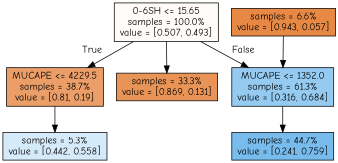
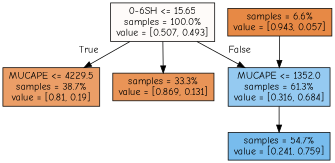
  digraph {
    fontname="Comic Neue"
    node [color=black fontname="Comic Neue" shape=box style=filled]
    edge [fontname="Comic Neue"]
    n1 [fillcolor="#fefbf9" label="0-6SH <= 15.65\nsamples = 100.0%\nvalue = [0.507, 0.493]"]
    n2 [fillcolor="#eb9e67" label="MUCAPE <= 4229.5\nsamples = 38.7%\nvalue = [0.81, 0.19]"]
    n3 [fillcolor="#95caf1" label="MUCAPE <= 1352.0\nsamples = 61.3%\nvalue = [0.316, 0.684]"]
    n4 [fillcolor="#e99457" label="samples = 33.3%\nvalue = [0.869, 0.131]"]
-   n5 [fillcolor="#d6ebfa" label="samples = 5.3%\nvalue = [0.442, 0.558]"]
-   n6 [fillcolor="#78bced" label="samples = 44.7%\nvalue = [0.241, 0.759]"]
+   n6 [fillcolor="#78bced" label="samples = 54.7%\nvalue = [0.241, 0.759]"]
    n7 [fillcolor="#e78945" label="samples = 6.6%\nvalue = [0.943, 0.057]"]
    n1 -> n2 [headlabel=True labelangle=45 labeldistance=2.5]
    n1 -> n3 [headlabel=False labelangle=-45 labeldistance=2.5]
    n1 -> n4
-   n2 -> n5
    n3 -> n6
    n7 -> n3
  }
